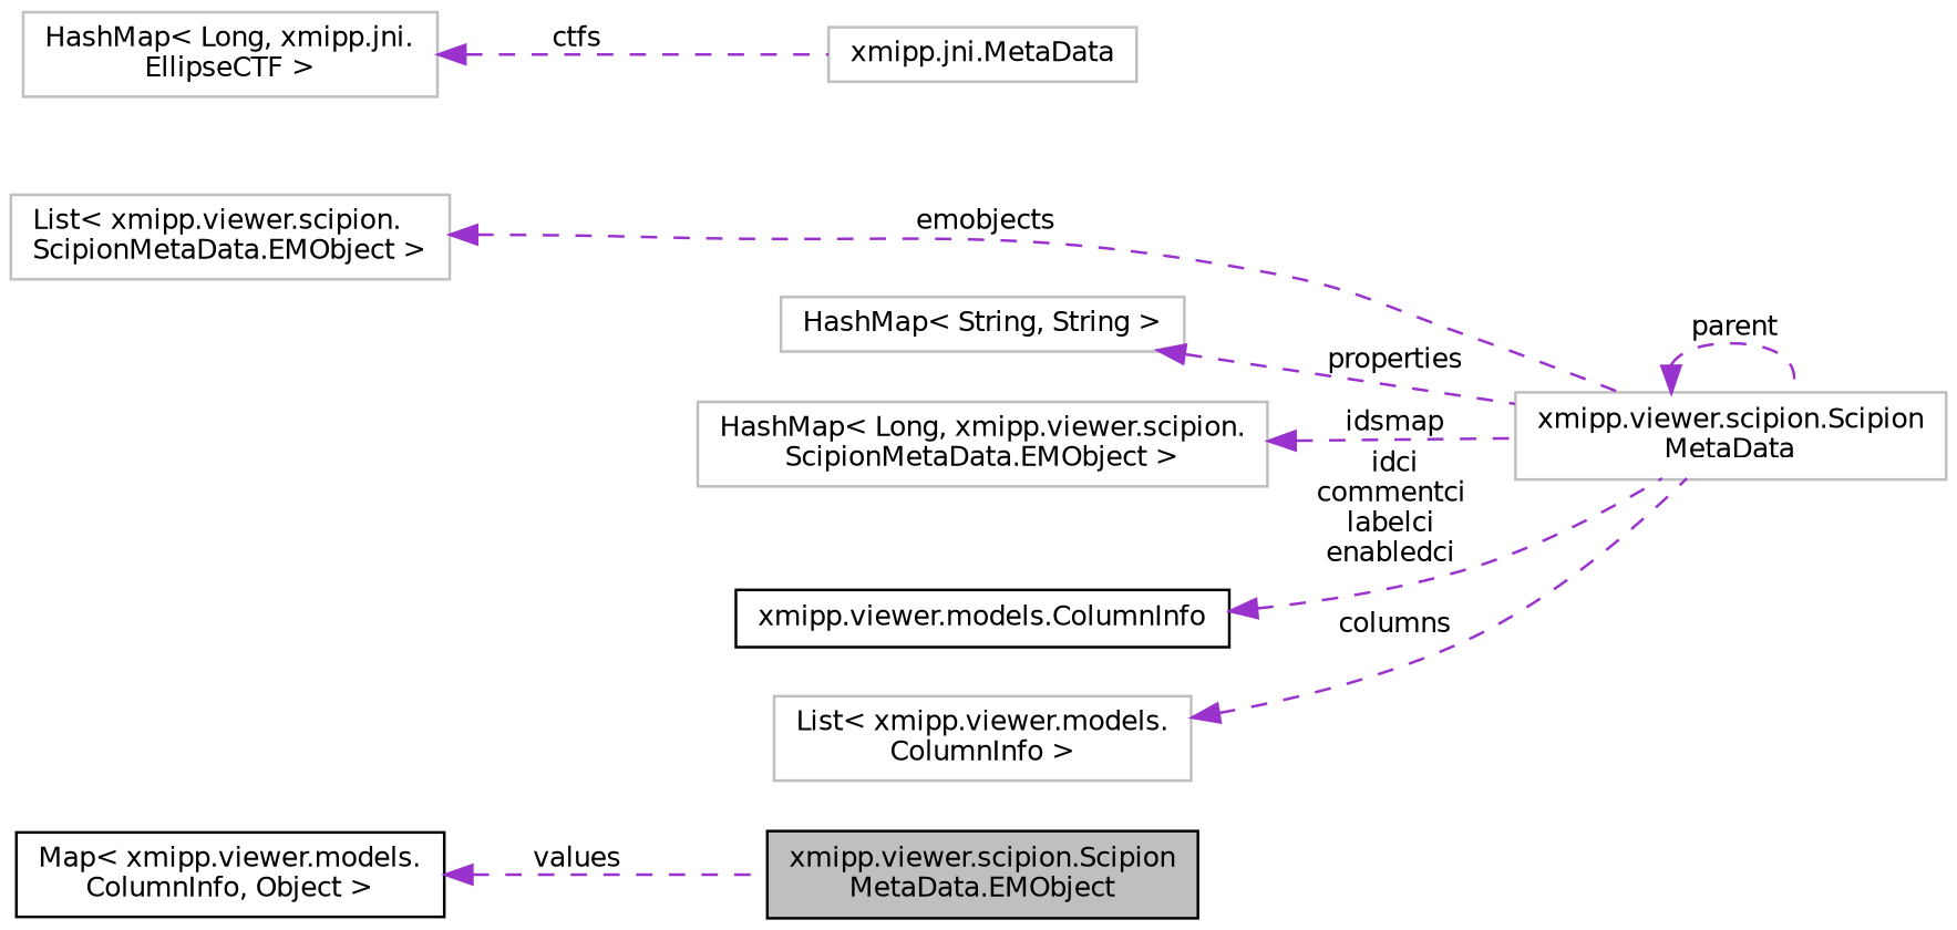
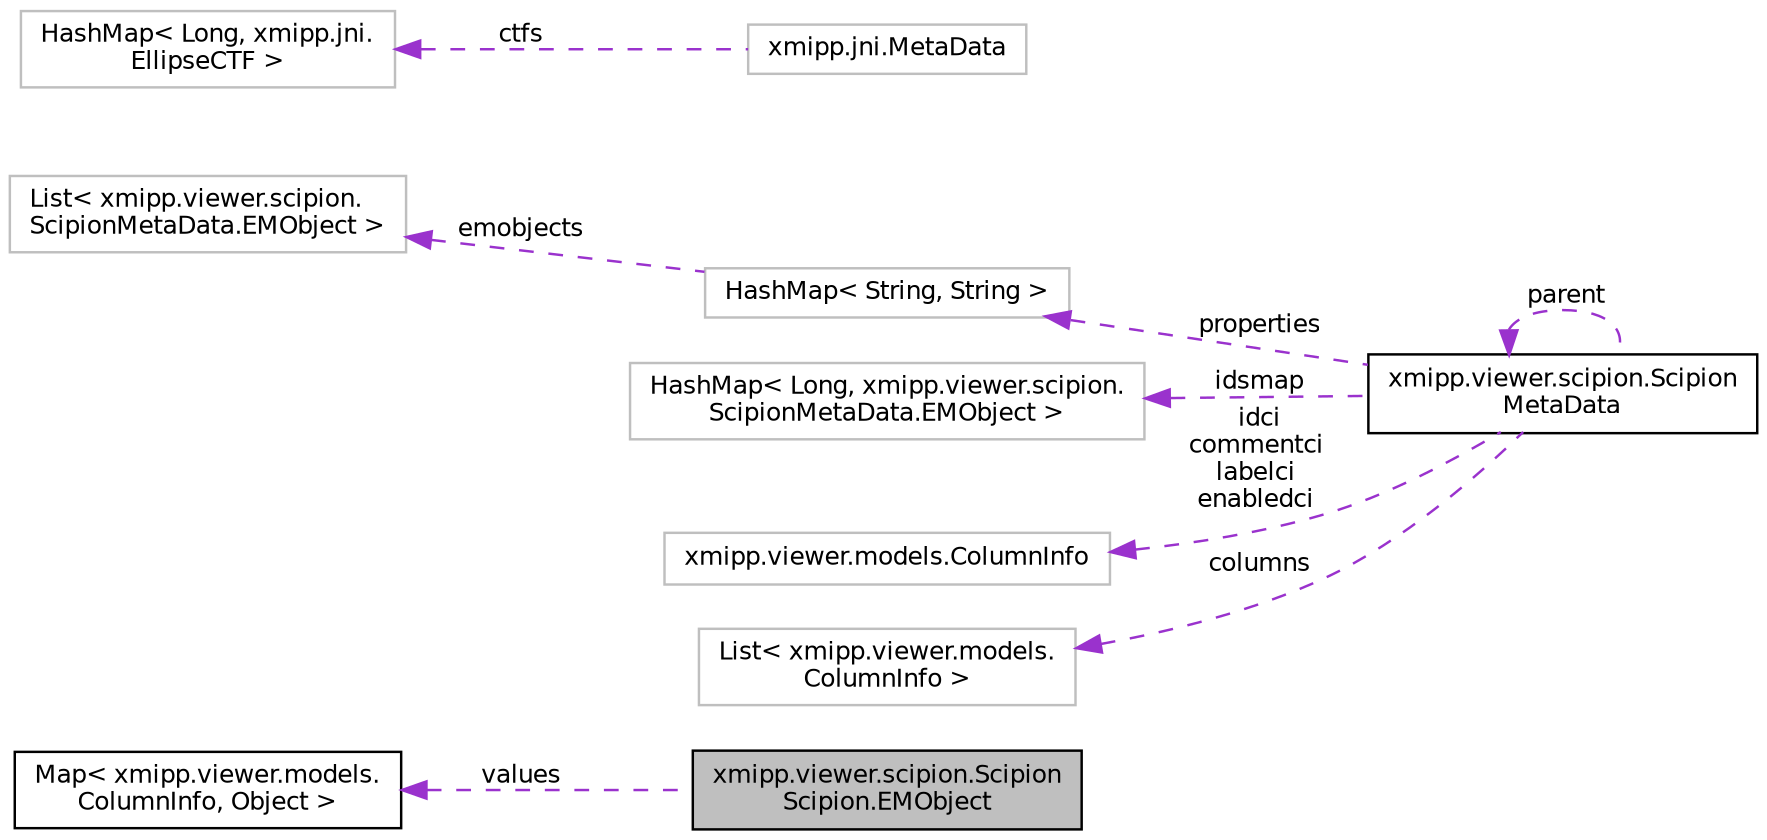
  digraph {
    rankdir=LR
    node [color=grey75 fillcolor=white fontname=Helvetica fontsize=10 shape=record style=filled]
    edge [color=darkorchid3 dir=back fontname=Helvetica fontsize=10 labelfontname=Helvetica labelfontsize=10 style=dashed]
-   n1 [color=black fillcolor=grey75 fontcolor=black height=0.2 label="xmipp.viewer.scipion.Scipion\lMetaData.EMObject" width=0.4]
-   n2 [height=0.2 label="xmipp.viewer.scipion.Scipion\lMetaData" width=0.4]
+   n1 [color=black fillcolor=grey75 fontcolor=black height=0.2 label="xmipp.viewer.scipion.Scipion\lScipion.EMObject" width=0.4]
+   n2 [color=black height=0.2 label="xmipp.viewer.scipion.Scipion\lMetaData" width=0.4]
    n3 [height=0.2 label="xmipp.jni.MetaData" width=0.4]
    n4 [height=0.2 label="HashMap\< Long, xmipp.jni.\lEllipseCTF \>" width=0.4]
    n5 [height=0.2 label="List\< xmipp.viewer.scipion.\lScipionMetaData.EMObject \>" width=0.4]
    n6 [height=0.2 label="HashMap\< String, String \>" width=0.4]
    n7 [height=0.2 label="HashMap\< Long, xmipp.viewer.scipion.\lScipionMetaData.EMObject \>" width=0.4]
-   n8 [color=black height=0.2 label="xmipp.viewer.models.ColumnInfo" width=0.4]
+   n8 [height=0.2 label="xmipp.viewer.models.ColumnInfo" width=0.4]
    n9 [height=0.2 label="List\< xmipp.viewer.models.\lColumnInfo \>" width=0.4]
    n10 [color=black height=0.2 label="Map\< xmipp.viewer.models.\lColumnInfo, Object \>" width=0.4]
    n2 -> n2 [label=" parent"]
    n4 -> n3 [label=" ctfs"]
-   n5 -> n2 [label=" emobjects"]
+   n5 -> n6 [label=" emobjects"]
    n6 -> n2 [label=" properties"]
    n7 -> n2 [label=" idsmap"]
    n8 -> n2 [label=" idci\ncommentci\nlabelci\nenabledci"]
    n9 -> n2 [label=" columns"]
    n10 -> n1 [label=" values"]
  }
